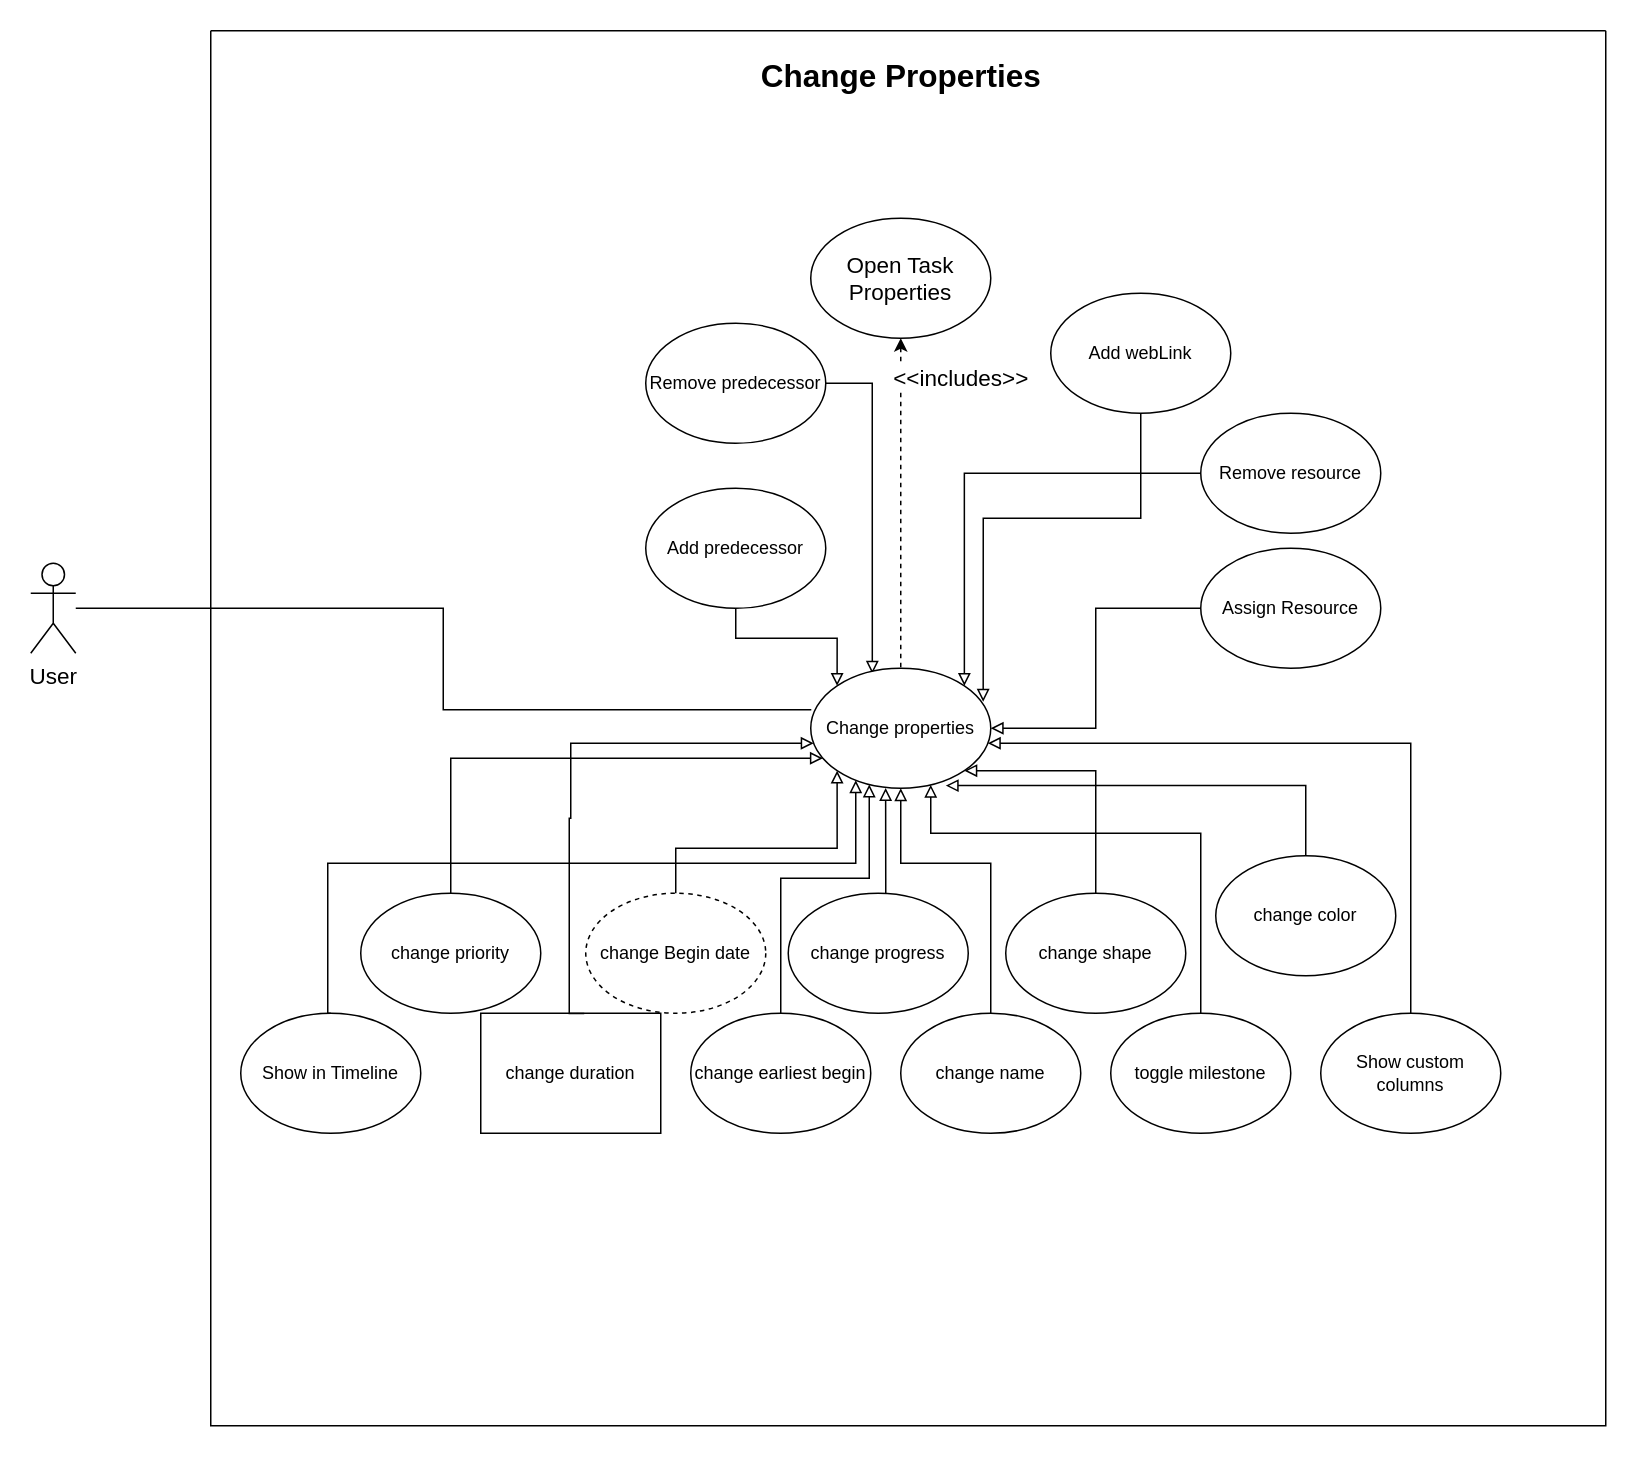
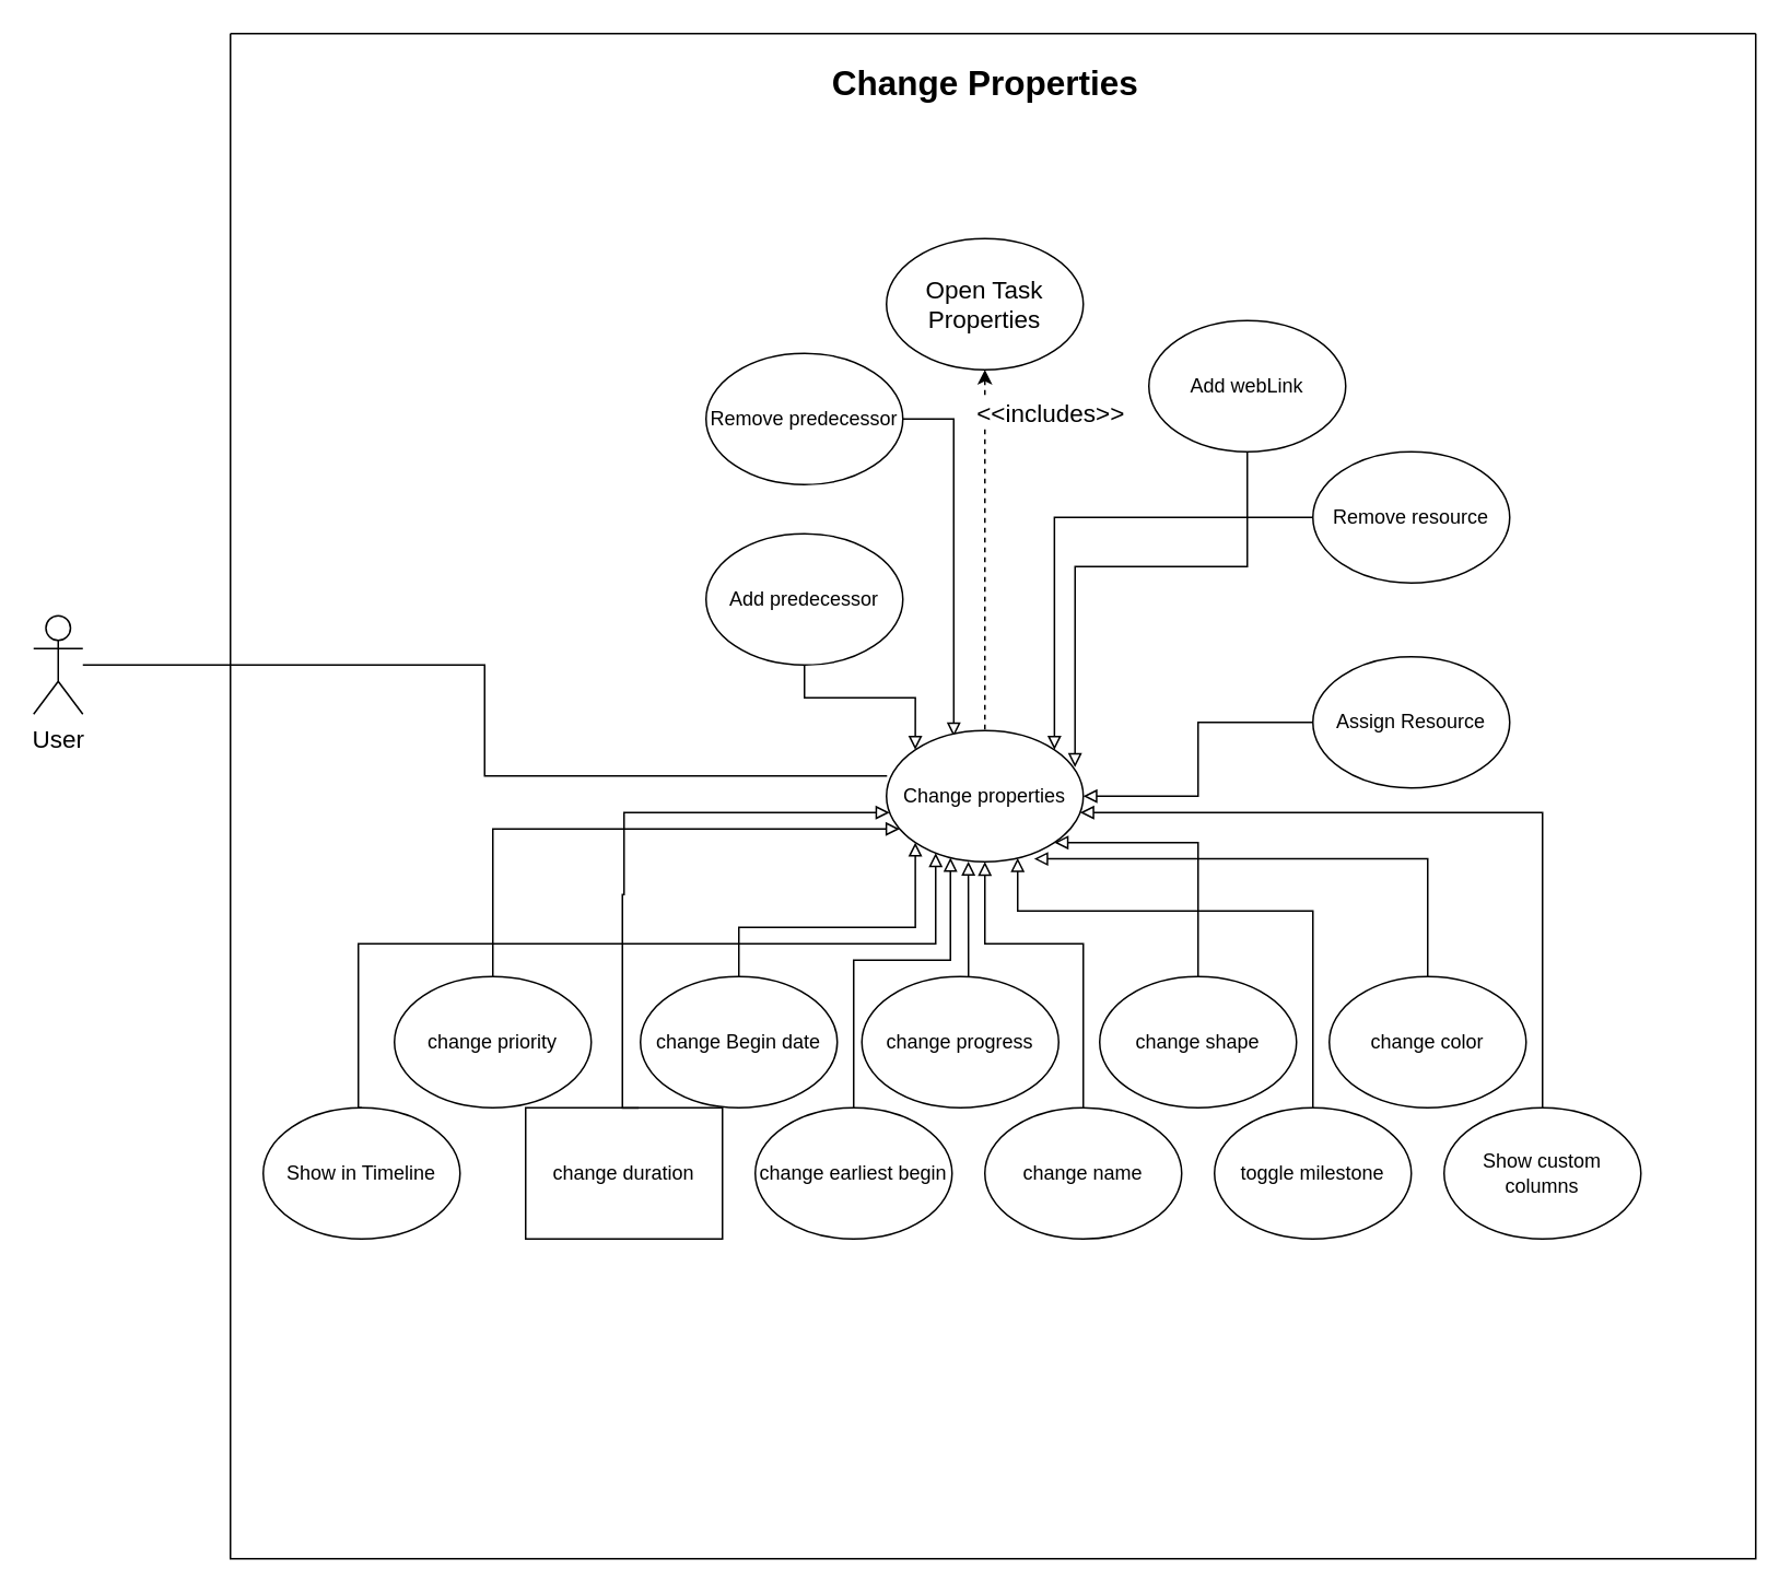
  <mxCell id="0" />
  <mxCell id="1" parent="0" />
- <mxCell id="2" value="change Begin date" style="ellipse;whiteSpace=wrap;html=1;dashed=1;" vertex="1" parent="1"><mxGeometry x="390" y="595" width="120" height="80" as="geometry" /></mxCell>
+ <mxCell id="2" value="change Begin date" style="ellipse;whiteSpace=wrap;html=1;" vertex="1" parent="1"><mxGeometry x="390" y="595" width="120" height="80" as="geometry" /></mxCell>
  <mxCell id="3" value="change priority" style="ellipse;whiteSpace=wrap;html=1;" vertex="1" parent="1"><mxGeometry x="240" y="595" width="120" height="80" as="geometry" /></mxCell>
  <mxCell id="4" value="Show custom columns" style="ellipse;whiteSpace=wrap;html=1;" vertex="1" parent="1"><mxGeometry x="880" y="675" width="120" height="80" as="geometry" /></mxCell>
  <mxCell id="5" style="edgeStyle=orthogonalEdgeStyle;rounded=0;orthogonalLoop=1;jettySize=auto;html=1;entryX=0.342;entryY=0.046;entryDx=0;entryDy=0;entryPerimeter=0;labelBackgroundColor=default;labelBorderColor=none;strokeWidth=1;fontSize=15;startArrow=none;startFill=0;endArrow=block;endFill=0;" edge="1" parent="1" source="6" target="34"><mxGeometry relative="1" as="geometry"><Array as="points"><mxPoint x="581" y="255" /></Array></mxGeometry></mxCell>
  <mxCell id="6" value="Remove predecessor" style="ellipse;whiteSpace=wrap;html=1;" vertex="1" parent="1"><mxGeometry x="430" y="215" width="120" height="80" as="geometry" /></mxCell>
  <mxCell id="7" style="edgeStyle=orthogonalEdgeStyle;rounded=0;orthogonalLoop=1;jettySize=auto;html=1;labelBackgroundColor=default;labelBorderColor=none;strokeWidth=1;fontSize=15;startArrow=none;startFill=0;endArrow=block;endFill=0;entryX=0.416;entryY=0.998;entryDx=0;entryDy=0;entryPerimeter=0;" edge="1" parent="1" source="8" target="34"><mxGeometry relative="1" as="geometry"><Array as="points"><mxPoint x="590" y="585" /><mxPoint x="590" y="585" /></Array></mxGeometry></mxCell>
  <mxCell id="8" value="change progress" style="ellipse;whiteSpace=wrap;html=1;" vertex="1" parent="1"><mxGeometry x="525" y="595" width="120" height="80" as="geometry" /></mxCell>
  <mxCell id="9" style="edgeStyle=orthogonalEdgeStyle;rounded=0;orthogonalLoop=1;jettySize=auto;html=1;entryX=1;entryY=1;entryDx=0;entryDy=0;labelBackgroundColor=default;labelBorderColor=none;strokeWidth=1;fontSize=15;startArrow=none;startFill=0;endArrow=block;endFill=0;" edge="1" parent="1" source="10" target="34"><mxGeometry relative="1" as="geometry"><Array as="points"><mxPoint x="730" y="513" /></Array></mxGeometry></mxCell>
  <mxCell id="10" value="change shape" style="ellipse;whiteSpace=wrap;html=1;" vertex="1" parent="1"><mxGeometry x="670" y="595" width="120" height="80" as="geometry" /></mxCell>
  <mxCell id="11" style="edgeStyle=orthogonalEdgeStyle;rounded=0;orthogonalLoop=1;jettySize=auto;html=1;entryX=0.75;entryY=0.978;entryDx=0;entryDy=0;entryPerimeter=0;labelBackgroundColor=default;labelBorderColor=none;strokeWidth=1;fontSize=15;startArrow=none;startFill=0;endArrow=block;endFill=0;" edge="1" parent="1" source="12" target="34"><mxGeometry relative="1" as="geometry"><Array as="points"><mxPoint x="870" y="523" /></Array></mxGeometry></mxCell>
- <mxCell id="12" value="change color" style="ellipse;whiteSpace=wrap;html=1;" vertex="1" parent="1"><mxGeometry x="810" y="570" width="120" height="80" as="geometry" /></mxCell>
+ <mxCell id="12" value="change color" style="ellipse;whiteSpace=wrap;html=1;" vertex="1" parent="1"><mxGeometry x="810" y="595" width="120" height="80" as="geometry" /></mxCell>
  <mxCell id="13" value="Show in Timeline" style="ellipse;whiteSpace=wrap;html=1;" vertex="1" parent="1"><mxGeometry x="160" y="675" width="120" height="80" as="geometry" /></mxCell>
  <mxCell id="14" value="change name" style="ellipse;whiteSpace=wrap;html=1;" vertex="1" parent="1"><mxGeometry x="600" y="675" width="120" height="80" as="geometry" /></mxCell>
  <mxCell id="15" value="toggle milestone" style="ellipse;whiteSpace=wrap;html=1;" vertex="1" parent="1"><mxGeometry x="740" y="675" width="120" height="80" as="geometry" /></mxCell>
  <mxCell id="16" value="change duration" style="whiteSpace=wrap;html=1;rounded=0;" vertex="1" parent="1"><mxGeometry x="320" y="675" width="120" height="80" as="geometry" /></mxCell>
  <mxCell id="17" value="change earliest begin" style="ellipse;whiteSpace=wrap;html=1;" vertex="1" parent="1"><mxGeometry x="460" y="675" width="120" height="80" as="geometry" /></mxCell>
  <mxCell id="18" style="edgeStyle=orthogonalEdgeStyle;rounded=0;orthogonalLoop=1;jettySize=auto;html=1;entryX=1;entryY=0.5;entryDx=0;entryDy=0;labelBackgroundColor=default;labelBorderColor=none;fontSize=15;startArrow=none;startFill=0;endArrow=block;endFill=0;strokeWidth=1;" edge="1" parent="1" source="19" target="34"><mxGeometry relative="1" as="geometry" /></mxCell>
- <mxCell id="19" value="Assign Resource" style="ellipse;whiteSpace=wrap;html=1;" vertex="1" parent="1"><mxGeometry x="800" y="365" width="120" height="80" as="geometry" /></mxCell>
+ <mxCell id="19" value="Assign Resource" style="ellipse;whiteSpace=wrap;html=1;" vertex="1" parent="1"><mxGeometry x="800" y="400" width="120" height="80" as="geometry" /></mxCell>
  <mxCell id="20" style="edgeStyle=orthogonalEdgeStyle;rounded=0;orthogonalLoop=1;jettySize=auto;html=1;entryX=1;entryY=0;entryDx=0;entryDy=0;labelBackgroundColor=default;labelBorderColor=none;fontSize=15;startArrow=none;startFill=0;endArrow=block;endFill=0;" edge="1" parent="1" source="21" target="34"><mxGeometry relative="1" as="geometry" /></mxCell>
  <mxCell id="21" value="Remove resource" style="ellipse;whiteSpace=wrap;html=1;" vertex="1" parent="1"><mxGeometry x="800" y="275" width="120" height="80" as="geometry" /></mxCell>
  <mxCell id="22" style="edgeStyle=orthogonalEdgeStyle;rounded=0;orthogonalLoop=1;jettySize=auto;html=1;labelBackgroundColor=default;labelBorderColor=none;strokeWidth=1;fontSize=15;startArrow=none;startFill=0;endArrow=block;endFill=0;entryX=0;entryY=0;entryDx=0;entryDy=0;" edge="1" parent="1" source="23" target="34"><mxGeometry relative="1" as="geometry"><mxPoint x="581" y="455" as="targetPoint" /></mxGeometry></mxCell>
  <mxCell id="23" value="Add predecessor" style="ellipse;whiteSpace=wrap;html=1;" vertex="1" parent="1"><mxGeometry x="430" y="325" width="120" height="80" as="geometry" /></mxCell>
  <mxCell id="24" style="edgeStyle=orthogonalEdgeStyle;rounded=0;orthogonalLoop=1;jettySize=auto;html=1;entryX=0.958;entryY=0.279;entryDx=0;entryDy=0;entryPerimeter=0;labelBackgroundColor=default;labelBorderColor=none;strokeWidth=1;fontSize=15;startArrow=none;startFill=0;endArrow=block;endFill=0;" edge="1" parent="1" source="25" target="34"><mxGeometry relative="1" as="geometry"><Array as="points"><mxPoint x="760" y="345" /><mxPoint x="655" y="345" /></Array></mxGeometry></mxCell>
  <mxCell id="25" value="Add webLink" style="ellipse;whiteSpace=wrap;html=1;" vertex="1" parent="1"><mxGeometry x="700" y="195" width="120" height="80" as="geometry" /></mxCell>
  <mxCell id="26" style="edgeStyle=orthogonalEdgeStyle;rounded=0;orthogonalLoop=1;jettySize=auto;html=1;entryX=0.5;entryY=0;entryDx=0;entryDy=0;labelBackgroundColor=default;labelBorderColor=none;strokeWidth=1;fontSize=15;startArrow=block;startFill=0;endArrow=none;endFill=0;" edge="1" parent="1" source="34" target="15"><mxGeometry relative="1" as="geometry"><Array as="points"><mxPoint x="620" y="555" /><mxPoint x="800" y="555" /></Array></mxGeometry></mxCell>
  <mxCell id="27" style="edgeStyle=orthogonalEdgeStyle;rounded=0;orthogonalLoop=1;jettySize=auto;html=1;labelBackgroundColor=default;labelBorderColor=none;strokeWidth=1;fontSize=15;startArrow=block;startFill=0;endArrow=none;endFill=0;" edge="1" parent="1" source="34" target="4"><mxGeometry relative="1" as="geometry"><Array as="points"><mxPoint x="940" y="495" /></Array></mxGeometry></mxCell>
  <mxCell id="28" style="edgeStyle=orthogonalEdgeStyle;rounded=0;orthogonalLoop=1;jettySize=auto;html=1;entryX=0.5;entryY=0;entryDx=0;entryDy=0;labelBackgroundColor=default;labelBorderColor=none;strokeWidth=1;fontSize=15;startArrow=block;startFill=0;endArrow=none;endFill=0;" edge="1" parent="1" source="34" target="14"><mxGeometry relative="1" as="geometry"><Array as="points"><mxPoint x="600" y="575" /><mxPoint x="660" y="575" /></Array></mxGeometry></mxCell>
  <mxCell id="29" style="edgeStyle=orthogonalEdgeStyle;rounded=0;orthogonalLoop=1;jettySize=auto;html=1;entryX=0.5;entryY=0;entryDx=0;entryDy=0;labelBackgroundColor=default;labelBorderColor=none;strokeWidth=1;fontSize=15;startArrow=block;startFill=0;endArrow=none;endFill=0;" edge="1" parent="1" source="34" target="17"><mxGeometry relative="1" as="geometry"><Array as="points"><mxPoint x="579" y="585" /><mxPoint x="520" y="585" /></Array></mxGeometry></mxCell>
  <mxCell id="30" style="edgeStyle=orthogonalEdgeStyle;rounded=0;orthogonalLoop=1;jettySize=auto;html=1;entryX=0.5;entryY=0;entryDx=0;entryDy=0;labelBackgroundColor=default;labelBorderColor=none;strokeWidth=1;fontSize=15;startArrow=block;startFill=0;endArrow=none;endFill=0;" edge="1" parent="1" source="34" target="3"><mxGeometry relative="1" as="geometry"><Array as="points"><mxPoint x="300" y="505" /></Array></mxGeometry></mxCell>
  <mxCell id="31" style="edgeStyle=orthogonalEdgeStyle;rounded=0;orthogonalLoop=1;jettySize=auto;html=1;entryX=0.5;entryY=0;entryDx=0;entryDy=0;labelBackgroundColor=default;labelBorderColor=none;strokeWidth=1;fontSize=15;startArrow=block;startFill=0;endArrow=none;endFill=0;exitX=0;exitY=1;exitDx=0;exitDy=0;" edge="1" parent="1" source="34" target="2"><mxGeometry relative="1" as="geometry"><Array as="points"><mxPoint x="558" y="565" /><mxPoint x="450" y="565" /></Array></mxGeometry></mxCell>
  <mxCell id="32" style="edgeStyle=orthogonalEdgeStyle;rounded=0;orthogonalLoop=1;jettySize=auto;html=1;entryX=0.575;entryY=0.003;entryDx=0;entryDy=0;entryPerimeter=0;labelBackgroundColor=default;labelBorderColor=none;strokeWidth=1;fontSize=15;startArrow=block;startFill=0;endArrow=none;endFill=0;" edge="1" parent="1" source="34" target="16"><mxGeometry relative="1" as="geometry"><Array as="points"><mxPoint x="380" y="495" /><mxPoint x="380" y="545" /><mxPoint x="379" y="545" /><mxPoint x="379" y="675" /></Array></mxGeometry></mxCell>
  <mxCell id="33" style="edgeStyle=orthogonalEdgeStyle;rounded=0;orthogonalLoop=1;jettySize=auto;html=1;entryX=0.5;entryY=0;entryDx=0;entryDy=0;labelBackgroundColor=default;labelBorderColor=none;strokeWidth=1;fontSize=15;startArrow=block;startFill=0;endArrow=none;endFill=0;" edge="1" parent="1" source="34" target="13"><mxGeometry relative="1" as="geometry"><Array as="points"><mxPoint x="570" y="575" /><mxPoint x="218" y="575" /><mxPoint x="218" y="675" /></Array></mxGeometry></mxCell>
  <mxCell id="34" value="Change properties" style="ellipse;whiteSpace=wrap;html=1;" vertex="1" parent="1"><mxGeometry x="540" y="445" width="120" height="80" as="geometry" /></mxCell>
  <mxCell id="35" value="&amp;lt;&amp;lt;includes&amp;gt;&amp;gt;" style="edgeStyle=orthogonalEdgeStyle;rounded=0;orthogonalLoop=1;jettySize=auto;html=1;entryX=0.5;entryY=0;entryDx=0;entryDy=0;labelBackgroundColor=default;labelBorderColor=none;fontSize=15;startArrow=classic;startFill=1;endArrow=none;endFill=0;dashed=1;" edge="1" parent="1" source="36" target="34"><mxGeometry x="-0.765" y="40" relative="1" as="geometry"><mxPoint as="offset" /></mxGeometry></mxCell>
  <mxCell id="36" value="Open Task Properties" style="ellipse;whiteSpace=wrap;html=1;fontSize=15;" vertex="1" parent="1"><mxGeometry x="540" y="145" width="120" height="80" as="geometry" /></mxCell>
  <mxCell id="37" style="edgeStyle=orthogonalEdgeStyle;rounded=0;orthogonalLoop=1;jettySize=auto;html=1;entryX=0.003;entryY=0.346;entryDx=0;entryDy=0;entryPerimeter=0;labelBackgroundColor=default;labelBorderColor=none;strokeWidth=1;fontSize=15;startArrow=none;startFill=0;endArrow=none;endFill=0;" edge="1" parent="1" source="38" target="34"><mxGeometry relative="1" as="geometry" /></mxCell>
  <mxCell id="38" value="User" style="shape=umlActor;verticalLabelPosition=bottom;verticalAlign=top;html=1;outlineConnect=0;fontSize=15;" vertex="1" parent="1"><mxGeometry x="20" y="375" width="30" height="60" as="geometry" /></mxCell>
  <mxCell id="39" value="" style="swimlane;startSize=0;fontSize=15;" vertex="1" parent="1"><mxGeometry x="140" y="20" width="930" height="930" as="geometry" /></mxCell>
  <mxCell id="40" value="&lt;b&gt;&lt;font style=&quot;font-size: 21px;&quot;&gt;Change Properties&lt;/font&gt;&lt;/b&gt;" style="text;html=1;strokeColor=none;fillColor=none;align=center;verticalAlign=middle;whiteSpace=wrap;rounded=0;fontSize=15;" vertex="1" parent="39"><mxGeometry x="262.5" y="15" width="395" height="30" as="geometry" /></mxCell>
